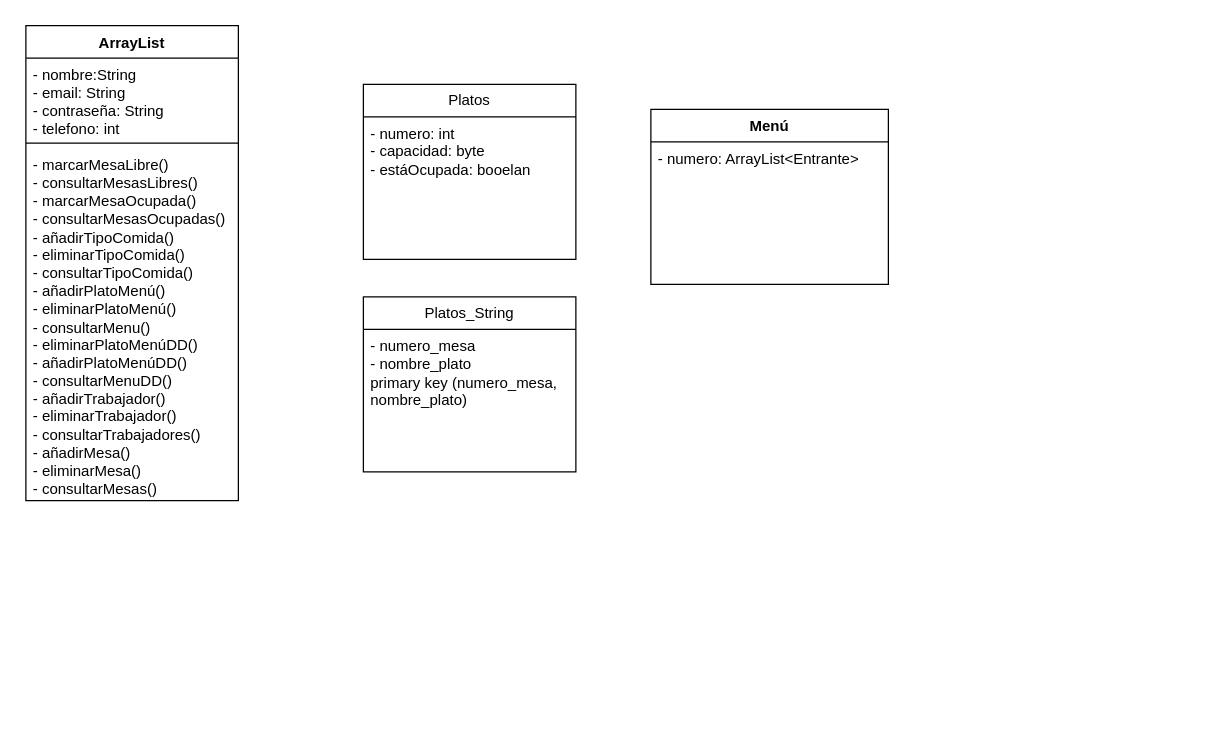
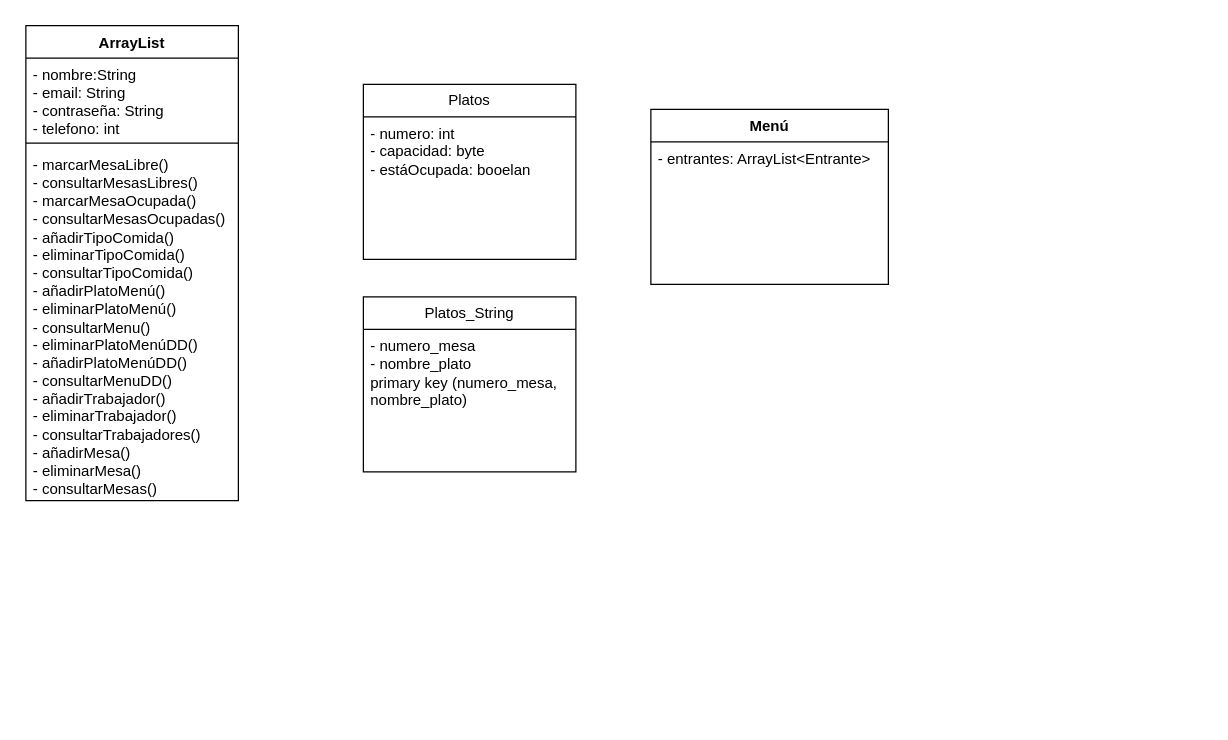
  <mxCell id="0" />
  <mxCell id="1" parent="0" />
  <mxCell id="2" value="ArrayList" style="swimlane;fontStyle=1;align=center;verticalAlign=top;childLayout=stackLayout;horizontal=1;startSize=26;horizontalStack=0;resizeParent=1;resizeParentMax=0;resizeLast=0;collapsible=1;marginBottom=0;whiteSpace=wrap;html=1;" parent="1" vertex="1"><mxGeometry x="20" y="20" width="170" height="380" as="geometry" /></mxCell>
  <mxCell id="3" value="- nombre:String&lt;br style=&quot;border-color: var(--border-color);&quot;&gt;- email: String&lt;br style=&quot;border-color: var(--border-color);&quot;&gt;- contraseña: String&lt;br&gt;- telefono: int" style="text;strokeColor=none;fillColor=none;align=left;verticalAlign=top;spacingLeft=4;spacingRight=4;overflow=hidden;rotatable=0;points=[[0,0.5],[1,0.5]];portConstraint=eastwest;whiteSpace=wrap;html=1;" parent="2" vertex="1"><mxGeometry y="26" width="170" height="64" as="geometry" /></mxCell>
  <mxCell id="4" value="" style="line;strokeWidth=1;fillColor=none;align=left;verticalAlign=middle;spacingTop=-1;spacingLeft=3;spacingRight=3;rotatable=0;labelPosition=right;points=[];portConstraint=eastwest;strokeColor=inherit;" parent="2" vertex="1"><mxGeometry y="90" width="170" height="8" as="geometry" /></mxCell>
  <mxCell id="5" value="- marcarMesaLibre()&lt;br&gt;- consultarMesasLibres()&lt;br&gt;- marcarMesaOcupada()&lt;br&gt;- consultarMesasOcupadas()&lt;br&gt;- añadirTipoComida()&lt;br style=&quot;border-color: var(--border-color);&quot;&gt;- eliminarTipoComida()&lt;br&gt;- consultarTipoComida()&lt;br style=&quot;border-color: var(--border-color);&quot;&gt;- añadirPlatoMenú()&lt;br&gt;- eliminarPlatoMenú()&lt;br&gt;- consultarMenu()&lt;br&gt;- eliminarPlatoMenúDD()&lt;br&gt;- añadirPlatoMenúDD()&lt;br&gt;- consultarMenuDD()&lt;br style=&quot;border-color: var(--border-color);&quot;&gt;- añadirTrabajador()&lt;br style=&quot;border-color: var(--border-color);&quot;&gt;- eliminarTrabajador()&lt;br&gt;- consultarTrabajadores()&lt;br style=&quot;border-color: var(--border-color);&quot;&gt;- añadirMesa()&lt;br style=&quot;border-color: var(--border-color);&quot;&gt;- eliminarMesa()&lt;br&gt;- consultarMesas()" style="text;strokeColor=none;fillColor=none;align=left;verticalAlign=top;spacingLeft=4;spacingRight=4;overflow=hidden;rotatable=0;points=[[0,0.5],[1,0.5]];portConstraint=eastwest;whiteSpace=wrap;html=1;" parent="2" vertex="1"><mxGeometry y="98" width="170" height="282" as="geometry" /></mxCell>
  <mxCell id="6" value="Platos" style="swimlane;fontStyle=0;childLayout=stackLayout;horizontal=1;startSize=26;fillColor=none;horizontalStack=0;resizeParent=1;resizeParentMax=0;resizeLast=0;collapsible=1;marginBottom=0;whiteSpace=wrap;html=1;" parent="1" vertex="1"><mxGeometry x="290" y="67" width="170" height="140" as="geometry" /></mxCell>
  <mxCell id="7" value="- numero: int&lt;br&gt;- capacidad: byte&amp;nbsp;&lt;br&gt;- estáOcupada: booelan" style="text;strokeColor=none;fillColor=none;align=left;verticalAlign=top;spacingLeft=4;spacingRight=4;overflow=hidden;rotatable=0;points=[[0,0.5],[1,0.5]];portConstraint=eastwest;whiteSpace=wrap;html=1;" parent="6" vertex="1"><mxGeometry y="26" width="170" height="114" as="geometry" /></mxCell>
  <mxCell id="8" value="Menú" style="swimlane;fontStyle=1;align=center;verticalAlign=top;childLayout=stackLayout;horizontal=1;startSize=26;horizontalStack=0;resizeParent=1;resizeParentMax=0;resizeLast=0;collapsible=1;marginBottom=0;whiteSpace=wrap;html=1;" parent="1" vertex="1"><mxGeometry x="520" y="87" width="190" height="140" as="geometry" /></mxCell>
- <mxCell id="9" value="- numero: ArrayList&amp;lt;Entrante&amp;gt;" style="text;strokeColor=none;fillColor=none;align=left;verticalAlign=top;spacingLeft=4;spacingRight=4;overflow=hidden;rotatable=0;points=[[0,0.5],[1,0.5]];portConstraint=eastwest;whiteSpace=wrap;html=1;" parent="8" vertex="1"><mxGeometry y="26" width="190" height="114" as="geometry" /></mxCell>
+ <mxCell id="9" value="- entrantes: ArrayList&amp;lt;Entrante&amp;gt;" style="text;strokeColor=none;fillColor=none;align=left;verticalAlign=top;spacingLeft=4;spacingRight=4;overflow=hidden;rotatable=0;points=[[0,0.5],[1,0.5]];portConstraint=eastwest;whiteSpace=wrap;html=1;" parent="8" vertex="1"><mxGeometry y="26" width="190" height="114" as="geometry" /></mxCell>
  <mxCell id="10" value="" style="line;strokeWidth=1;fillColor=none;align=left;verticalAlign=middle;spacingTop=-1;spacingLeft=3;spacingRight=3;rotatable=0;labelPosition=right;points=[];portConstraint=eastwest;strokeColor=inherit;" parent="8" vertex="1"><mxGeometry y="140" width="190" as="geometry" /></mxCell>
  <mxCell id="11" value="" style="edgeStyle=orthogonalEdgeStyle;rounded=0;orthogonalLoop=1;jettySize=auto;html=1;" parent="1" edge="1"><mxGeometry relative="1" as="geometry"><mxPoint x="960" y="570" as="targetPoint" /></mxGeometry></mxCell>
  <mxCell id="12" value="Platos_String" style="swimlane;fontStyle=0;childLayout=stackLayout;horizontal=1;startSize=26;fillColor=none;horizontalStack=0;resizeParent=1;resizeParentMax=0;resizeLast=0;collapsible=1;marginBottom=0;whiteSpace=wrap;html=1;" vertex="1" parent="1"><mxGeometry x="290" y="237" width="170" height="140" as="geometry" /></mxCell>
  <mxCell id="13" value="- numero_mesa&lt;br&gt;- nombre_plato&lt;br&gt;primary key (numero_mesa, nombre_plato)" style="text;strokeColor=none;fillColor=none;align=left;verticalAlign=top;spacingLeft=4;spacingRight=4;overflow=hidden;rotatable=0;points=[[0,0.5],[1,0.5]];portConstraint=eastwest;whiteSpace=wrap;html=1;" vertex="1" parent="12"><mxGeometry y="26" width="170" height="114" as="geometry" /></mxCell>
